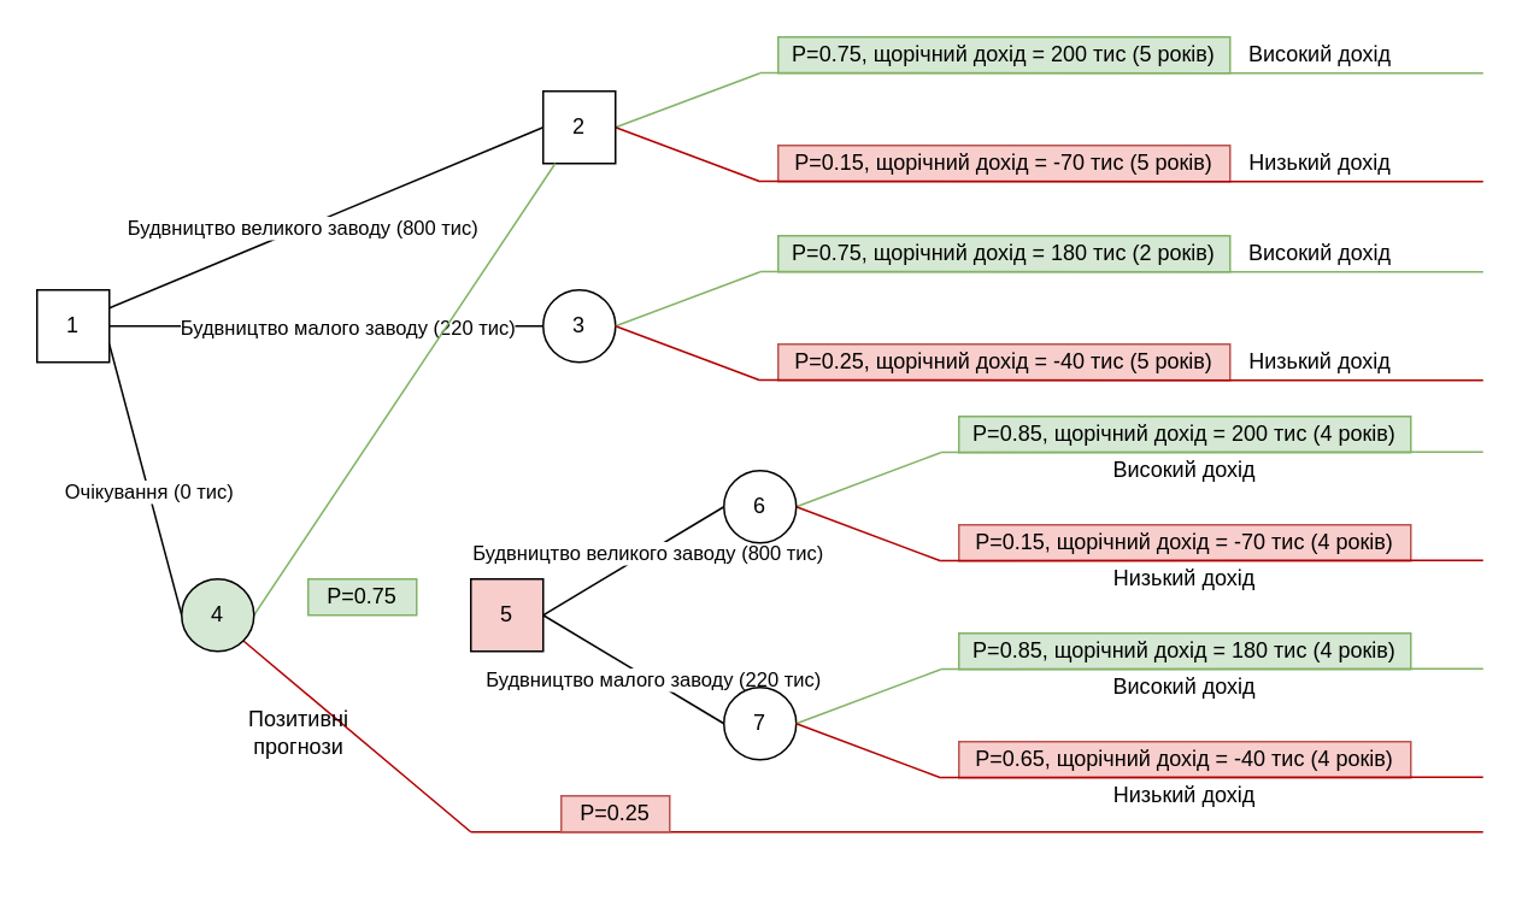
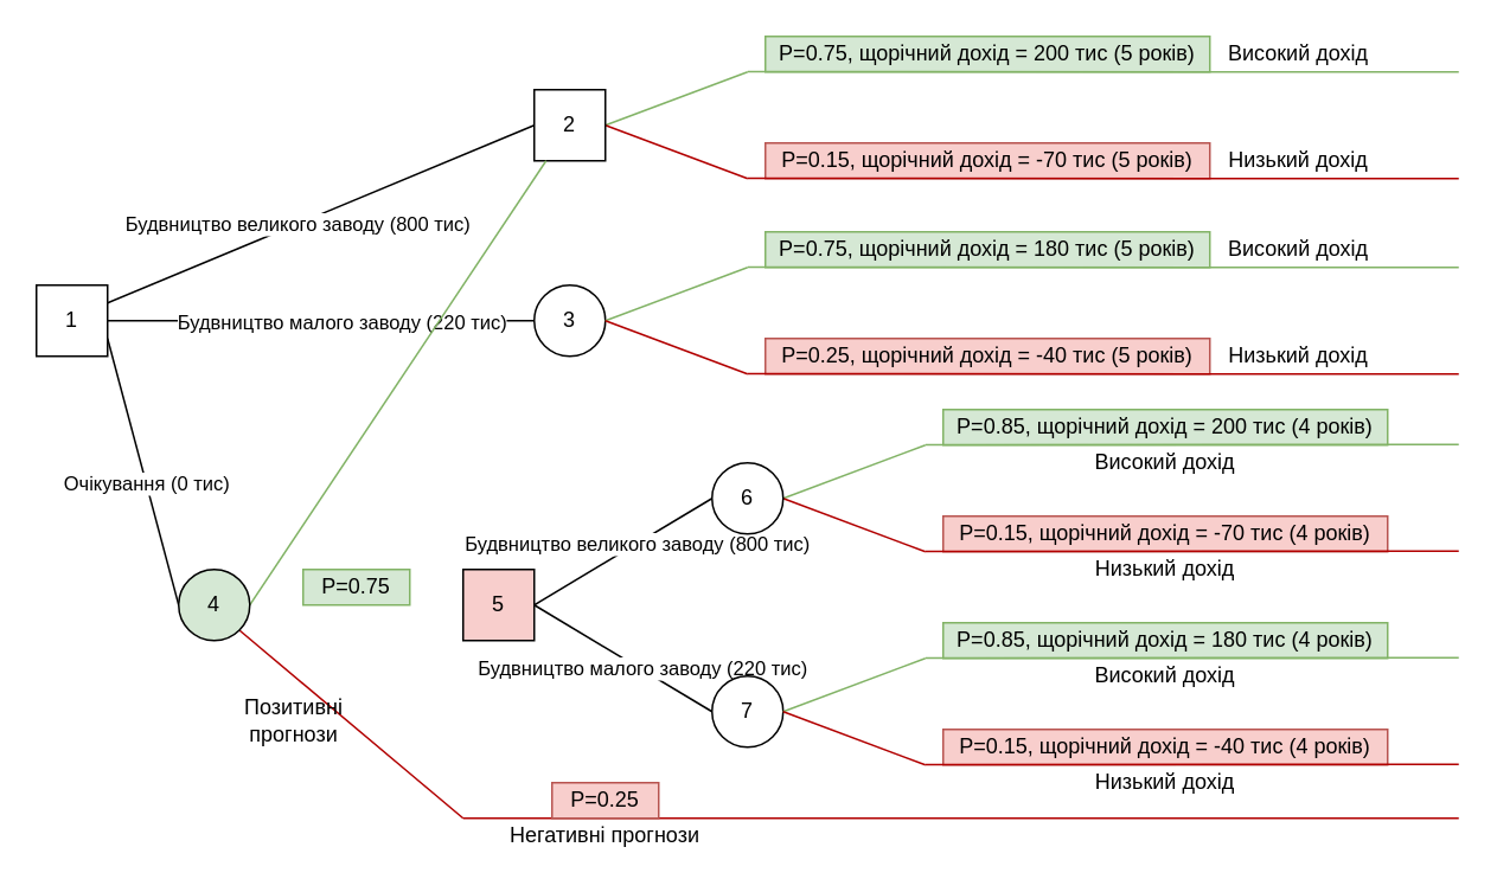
  <mxCell id="0" />
  <mxCell id="1" parent="0" />
  <mxCell id="2" style="edgeStyle=orthogonalEdgeStyle;rounded=0;orthogonalLoop=1;jettySize=auto;html=1;exitX=1;exitY=0.5;exitDx=0;exitDy=0;entryX=0;entryY=0.5;entryDx=0;entryDy=0;endArrow=none;endFill=0;" edge="1" parent="1" source="8" target="12"><mxGeometry relative="1" as="geometry" /></mxCell>
  <mxCell id="3" value="Будвництво малого заводу (220 тис)" style="edgeLabel;html=1;align=center;verticalAlign=middle;resizable=0;points=[];" vertex="1" connectable="0" parent="2"><mxGeometry x="0.093" relative="1" as="geometry"><mxPoint as="offset" /></mxGeometry></mxCell>
  <mxCell id="4" style="rounded=0;orthogonalLoop=1;jettySize=auto;html=1;exitX=1;exitY=0.25;exitDx=0;exitDy=0;entryX=0;entryY=0.5;entryDx=0;entryDy=0;endArrow=none;endFill=0;" edge="1" parent="1" source="8" target="11"><mxGeometry relative="1" as="geometry" /></mxCell>
  <mxCell id="5" value="Будвництво великого заводу (800 тис)" style="edgeLabel;html=1;align=center;verticalAlign=middle;resizable=0;points=[];" vertex="1" connectable="0" parent="4"><mxGeometry x="-0.115" relative="1" as="geometry"><mxPoint as="offset" /></mxGeometry></mxCell>
  <mxCell id="6" style="edgeStyle=none;rounded=0;orthogonalLoop=1;jettySize=auto;html=1;exitX=1;exitY=0.75;exitDx=0;exitDy=0;entryX=0;entryY=0.5;entryDx=0;entryDy=0;endArrow=none;endFill=0;" edge="1" parent="1" source="8" target="15"><mxGeometry relative="1" as="geometry" /></mxCell>
  <mxCell id="7" value="Очікування (0 тис)" style="edgeLabel;html=1;align=center;verticalAlign=middle;resizable=0;points=[];" vertex="1" connectable="0" parent="6"><mxGeometry x="0.08" relative="1" as="geometry"><mxPoint as="offset" /></mxGeometry></mxCell>
  <mxCell id="8" value="1" style="whiteSpace=wrap;html=1;aspect=fixed;" vertex="1" parent="1"><mxGeometry y="160" width="40" height="40" as="geometry" x="20" /></mxCell>
  <mxCell id="9" style="edgeStyle=none;rounded=0;orthogonalLoop=1;jettySize=auto;html=1;exitX=1;exitY=0.5;exitDx=0;exitDy=0;endArrow=none;endFill=0;fillColor=#d5e8d4;strokeColor=#82b366;" edge="1" parent="1" source="11"><mxGeometry relative="1" as="geometry"><mxPoint x="420" y="40" as="targetPoint" /></mxGeometry></mxCell>
  <mxCell id="10" style="edgeStyle=none;rounded=0;orthogonalLoop=1;jettySize=auto;html=1;exitX=1;exitY=0.5;exitDx=0;exitDy=0;endArrow=none;endFill=0;fillColor=#e51400;strokeColor=#B20000;" edge="1" parent="1" source="11"><mxGeometry relative="1" as="geometry"><mxPoint x="420" y="100" as="targetPoint" /></mxGeometry></mxCell>
  <mxCell id="11" value="2" style="whiteSpace=wrap;html=1;aspect=fixed;rounded=0;" vertex="1" parent="1"><mxGeometry x="300" y="50" width="40" height="40" as="geometry" /></mxCell>
  <mxCell id="12" value="3" style="ellipse;whiteSpace=wrap;html=1;aspect=fixed;" vertex="1" parent="1"><mxGeometry x="300" y="160" width="40" height="40" as="geometry" /></mxCell>
  <mxCell id="13" style="edgeStyle=none;rounded=0;orthogonalLoop=1;jettySize=auto;html=1;exitX=1;exitY=0.5;exitDx=0;exitDy=0;endArrow=none;endFill=0;fillColor=#d5e8d4;strokeColor=#82b366;" edge="1" parent="1" source="15" target="11"><mxGeometry relative="1" as="geometry" /></mxCell>
  <mxCell id="14" style="edgeStyle=none;rounded=0;orthogonalLoop=1;jettySize=auto;html=1;exitX=1;exitY=1;exitDx=0;exitDy=0;endArrow=none;endFill=0;fillColor=#e51400;strokeColor=#B20000;" edge="1" parent="1" source="15"><mxGeometry relative="1" as="geometry"><mxPoint x="260" y="460" as="targetPoint" /></mxGeometry></mxCell>
  <mxCell id="15" value="4" style="ellipse;whiteSpace=wrap;html=1;aspect=fixed;fillColor=#d5e8d4;" vertex="1" parent="1"><mxGeometry x="100" y="320" width="40" height="40" as="geometry" /></mxCell>
  <mxCell id="16" style="edgeStyle=none;rounded=0;orthogonalLoop=1;jettySize=auto;html=1;exitX=1;exitY=0.5;exitDx=0;exitDy=0;entryX=0;entryY=0.5;entryDx=0;entryDy=0;endArrow=none;endFill=0;" edge="1" parent="1" source="20" target="39"><mxGeometry relative="1" as="geometry" /></mxCell>
  <mxCell id="17" value="Будвництво великого заводу (800 тис)" style="edgeLabel;html=1;align=center;verticalAlign=middle;resizable=0;points=[];" vertex="1" connectable="0" parent="16"><mxGeometry x="0.148" relative="1" as="geometry"><mxPoint as="offset" /></mxGeometry></mxCell>
  <mxCell id="18" style="edgeStyle=none;rounded=0;orthogonalLoop=1;jettySize=auto;html=1;exitX=1;exitY=0.5;exitDx=0;exitDy=0;entryX=0;entryY=0.5;entryDx=0;entryDy=0;endArrow=none;endFill=0;" edge="1" parent="1" source="20" target="40"><mxGeometry relative="1" as="geometry" /></mxCell>
  <mxCell id="19" value="Будвництво малого заводу (220 тис)" style="edgeLabel;html=1;align=center;verticalAlign=middle;resizable=0;points=[];" vertex="1" connectable="0" parent="18"><mxGeometry x="0.204" y="1" relative="1" as="geometry"><mxPoint as="offset" /></mxGeometry></mxCell>
  <mxCell id="20" value="5" style="whiteSpace=wrap;html=1;aspect=fixed;fillColor=#f8cecc;" vertex="1" parent="1"><mxGeometry x="260" y="320" width="40" height="40" as="geometry" /></mxCell>
  <mxCell id="21" value="P=0.75, щорічний дохід = 200 тис (5 років)" style="text;html=1;strokeColor=#82b366;fillColor=#d5e8d4;align=center;verticalAlign=middle;whiteSpace=wrap;rounded=0;" vertex="1" parent="1"><mxGeometry x="430" y="20" width="250" height="20" as="geometry" /></mxCell>
  <mxCell id="22" value="P=0.15, щорічний дохід = -70 тис (5 років)" style="text;html=1;strokeColor=#b85450;fillColor=#f8cecc;align=center;verticalAlign=middle;whiteSpace=wrap;rounded=0;" vertex="1" parent="1"><mxGeometry x="430" y="80" width="250" height="20" as="geometry" /></mxCell>
  <mxCell id="23" value="" style="endArrow=none;html=1;fillColor=#e51400;strokeColor=#B20000;" edge="1" parent="1"><mxGeometry width="50" height="50" relative="1" as="geometry"><mxPoint x="420" y="99.84" as="sourcePoint" /><mxPoint x="820" y="100" as="targetPoint" /></mxGeometry></mxCell>
  <mxCell id="24" value="" style="endArrow=none;html=1;fillColor=#d5e8d4;strokeColor=#82b366;" edge="1" parent="1"><mxGeometry width="50" height="50" relative="1" as="geometry"><mxPoint x="420" y="39.84" as="sourcePoint" /><mxPoint x="820" y="40" as="targetPoint" /></mxGeometry></mxCell>
  <mxCell id="25" value="Високий дохід" style="text;html=1;strokeColor=none;fillColor=none;align=center;verticalAlign=middle;whiteSpace=wrap;rounded=0;" vertex="1" parent="1"><mxGeometry x="680" y="20" width="100" height="20" as="geometry" /></mxCell>
  <mxCell id="26" value="Низький дохід" style="text;html=1;strokeColor=none;fillColor=none;align=center;verticalAlign=middle;whiteSpace=wrap;rounded=0;" vertex="1" parent="1"><mxGeometry x="680" y="80" width="100" height="20" as="geometry" /></mxCell>
  <mxCell id="27" style="edgeStyle=none;rounded=0;orthogonalLoop=1;jettySize=auto;html=1;exitX=1;exitY=0.5;exitDx=0;exitDy=0;endArrow=none;endFill=0;fillColor=#d5e8d4;strokeColor=#82b366;" edge="1" parent="1"><mxGeometry relative="1" as="geometry"><mxPoint x="420" y="150" as="targetPoint" /><mxPoint x="340" y="180" as="sourcePoint" /></mxGeometry></mxCell>
  <mxCell id="28" style="edgeStyle=none;rounded=0;orthogonalLoop=1;jettySize=auto;html=1;exitX=1;exitY=0.5;exitDx=0;exitDy=0;endArrow=none;endFill=0;fillColor=#e51400;strokeColor=#B20000;" edge="1" parent="1"><mxGeometry relative="1" as="geometry"><mxPoint x="420" y="210" as="targetPoint" /><mxPoint x="340" y="180" as="sourcePoint" /></mxGeometry></mxCell>
- <mxCell id="29" value="P=0.75, щорічний дохід = 180 тис (2 років)" style="text;html=1;strokeColor=#82b366;fillColor=#d5e8d4;align=center;verticalAlign=middle;whiteSpace=wrap;rounded=0;" vertex="1" parent="1"><mxGeometry x="430" y="130" width="250" height="20" as="geometry" /></mxCell>
+ <mxCell id="29" value="P=0.75, щорічний дохід = 180 тис (5 років)" style="text;html=1;strokeColor=#82b366;fillColor=#d5e8d4;align=center;verticalAlign=middle;whiteSpace=wrap;rounded=0;" vertex="1" parent="1"><mxGeometry x="430" y="130" width="250" height="20" as="geometry" /></mxCell>
  <mxCell id="30" value="P=0.25, щорічний дохід = -40 тис (5 років)" style="text;html=1;strokeColor=#b85450;fillColor=#f8cecc;align=center;verticalAlign=middle;whiteSpace=wrap;rounded=0;" vertex="1" parent="1"><mxGeometry x="430" y="190" width="250" height="20" as="geometry" /></mxCell>
  <mxCell id="31" value="" style="endArrow=none;html=1;fillColor=#e51400;strokeColor=#B20000;" edge="1" parent="1"><mxGeometry width="50" height="50" relative="1" as="geometry"><mxPoint x="420" y="209.84" as="sourcePoint" /><mxPoint x="820" y="210" as="targetPoint" /></mxGeometry></mxCell>
  <mxCell id="32" value="" style="endArrow=none;html=1;fillColor=#d5e8d4;strokeColor=#82b366;" edge="1" parent="1"><mxGeometry width="50" height="50" relative="1" as="geometry"><mxPoint x="420" y="149.84" as="sourcePoint" /><mxPoint x="820" y="150" as="targetPoint" /></mxGeometry></mxCell>
  <mxCell id="33" value="Високий дохід" style="text;html=1;strokeColor=none;fillColor=none;align=center;verticalAlign=middle;whiteSpace=wrap;rounded=0;" vertex="1" parent="1"><mxGeometry x="680" y="130" width="100" height="20" as="geometry" /></mxCell>
  <mxCell id="34" value="Низький дохід" style="text;html=1;strokeColor=none;fillColor=none;align=center;verticalAlign=middle;whiteSpace=wrap;rounded=0;" vertex="1" parent="1"><mxGeometry x="680" y="190" width="100" height="20" as="geometry" /></mxCell>
  <mxCell id="35" value="P=0.75" style="text;html=1;strokeColor=#82b366;fillColor=#d5e8d4;align=center;verticalAlign=middle;whiteSpace=wrap;rounded=0;" vertex="1" parent="1"><mxGeometry x="170" y="320" width="60" height="20" as="geometry" /></mxCell>
  <mxCell id="36" value="&lt;span style=&quot;font-family: &amp;#34;helvetica&amp;#34;&quot;&gt;Позитивні прогнози&lt;/span&gt;" style="text;html=1;strokeColor=none;fillColor=none;align=center;verticalAlign=middle;whiteSpace=wrap;rounded=0;" vertex="1" parent="1"><mxGeometry x="115" y="390" width="100" height="30" as="geometry" /></mxCell>
  <mxCell id="37" style="edgeStyle=none;rounded=0;orthogonalLoop=1;jettySize=auto;html=1;exitX=1;exitY=0.5;exitDx=0;exitDy=0;endArrow=none;endFill=0;fillColor=#d5e8d4;strokeColor=#82b366;" edge="1" parent="1" source="39"><mxGeometry relative="1" as="geometry"><mxPoint x="520" y="250" as="targetPoint" /></mxGeometry></mxCell>
  <mxCell id="38" style="edgeStyle=none;rounded=0;orthogonalLoop=1;jettySize=auto;html=1;exitX=1;exitY=0.5;exitDx=0;exitDy=0;endArrow=none;endFill=0;fillColor=#e51400;strokeColor=#B20000;" edge="1" parent="1" source="39"><mxGeometry relative="1" as="geometry"><mxPoint x="520" y="310" as="targetPoint" /></mxGeometry></mxCell>
  <mxCell id="39" value="6" style="ellipse;whiteSpace=wrap;html=1;aspect=fixed;" vertex="1" parent="1"><mxGeometry x="400" y="260" width="40" height="40" as="geometry" /></mxCell>
  <mxCell id="40" value="7" style="ellipse;whiteSpace=wrap;html=1;aspect=fixed;" vertex="1" parent="1"><mxGeometry x="400" y="380" width="40" height="40" as="geometry" /></mxCell>
  <mxCell id="41" value="P=0.85, щорічний дохід = 200 тис (4 років)" style="text;html=1;strokeColor=#82b366;fillColor=#d5e8d4;align=center;verticalAlign=middle;whiteSpace=wrap;rounded=0;" vertex="1" parent="1"><mxGeometry x="530" y="230" width="250" height="20" as="geometry" /></mxCell>
  <mxCell id="42" value="P=0.15, щорічний дохід = -70 тис (4 років)" style="text;html=1;strokeColor=#b85450;fillColor=#f8cecc;align=center;verticalAlign=middle;whiteSpace=wrap;rounded=0;" vertex="1" parent="1"><mxGeometry x="530" y="290" width="250" height="20" as="geometry" /></mxCell>
  <mxCell id="43" value="" style="endArrow=none;html=1;fillColor=#e51400;strokeColor=#B20000;" edge="1" parent="1"><mxGeometry width="50" height="50" relative="1" as="geometry"><mxPoint x="520" y="309.84" as="sourcePoint" /><mxPoint x="820" y="309.63" as="targetPoint" /></mxGeometry></mxCell>
  <mxCell id="44" value="" style="endArrow=none;html=1;fillColor=#d5e8d4;strokeColor=#82b366;" edge="1" parent="1"><mxGeometry width="50" height="50" relative="1" as="geometry"><mxPoint x="520" y="249.84" as="sourcePoint" /><mxPoint x="820" y="249.63" as="targetPoint" /></mxGeometry></mxCell>
  <mxCell id="45" value="Високий дохід" style="text;html=1;strokeColor=none;fillColor=none;align=center;verticalAlign=middle;whiteSpace=wrap;rounded=0;" vertex="1" parent="1"><mxGeometry x="605" y="250" width="100" height="20" as="geometry" /></mxCell>
  <mxCell id="46" value="Низький дохід" style="text;html=1;strokeColor=none;fillColor=none;align=center;verticalAlign=middle;whiteSpace=wrap;rounded=0;" vertex="1" parent="1"><mxGeometry x="605" y="310" width="100" height="20" as="geometry" /></mxCell>
  <mxCell id="47" style="edgeStyle=none;rounded=0;orthogonalLoop=1;jettySize=auto;html=1;exitX=1;exitY=0.5;exitDx=0;exitDy=0;endArrow=none;endFill=0;fillColor=#d5e8d4;strokeColor=#82b366;" edge="1" parent="1"><mxGeometry relative="1" as="geometry"><mxPoint x="520" y="370" as="targetPoint" /><mxPoint x="440" y="400" as="sourcePoint" /></mxGeometry></mxCell>
  <mxCell id="48" style="edgeStyle=none;rounded=0;orthogonalLoop=1;jettySize=auto;html=1;exitX=1;exitY=0.5;exitDx=0;exitDy=0;endArrow=none;endFill=0;fillColor=#e51400;strokeColor=#B20000;" edge="1" parent="1"><mxGeometry relative="1" as="geometry"><mxPoint x="520" y="430" as="targetPoint" /><mxPoint x="440" y="400" as="sourcePoint" /></mxGeometry></mxCell>
  <mxCell id="49" value="P=0.85, щорічний дохід = 180 тис (4 років)" style="text;html=1;strokeColor=#82b366;fillColor=#d5e8d4;align=center;verticalAlign=middle;whiteSpace=wrap;rounded=0;" vertex="1" parent="1"><mxGeometry x="530" y="350" width="250" height="20" as="geometry" /></mxCell>
- <mxCell id="50" value="P=0.65, щорічний дохід = -40 тис (4 років)" style="text;html=1;strokeColor=#b85450;fillColor=#f8cecc;align=center;verticalAlign=middle;whiteSpace=wrap;rounded=0;" vertex="1" parent="1"><mxGeometry x="530" y="410" width="250" height="20" as="geometry" /></mxCell>
+ <mxCell id="50" value="P=0.15, щорічний дохід = -40 тис (4 років)" style="text;html=1;strokeColor=#b85450;fillColor=#f8cecc;align=center;verticalAlign=middle;whiteSpace=wrap;rounded=0;" vertex="1" parent="1"><mxGeometry x="530" y="410" width="250" height="20" as="geometry" /></mxCell>
  <mxCell id="51" value="" style="endArrow=none;html=1;fillColor=#e51400;strokeColor=#B20000;" edge="1" parent="1"><mxGeometry width="50" height="50" relative="1" as="geometry"><mxPoint x="520" y="429.84" as="sourcePoint" /><mxPoint x="820" y="429.63" as="targetPoint" /></mxGeometry></mxCell>
  <mxCell id="52" value="" style="endArrow=none;html=1;fillColor=#d5e8d4;strokeColor=#82b366;" edge="1" parent="1"><mxGeometry width="50" height="50" relative="1" as="geometry"><mxPoint x="520" y="369.84" as="sourcePoint" /><mxPoint x="820" y="369.63" as="targetPoint" /></mxGeometry></mxCell>
  <mxCell id="53" value="Високий дохід" style="text;html=1;strokeColor=none;fillColor=none;align=center;verticalAlign=middle;whiteSpace=wrap;rounded=0;" vertex="1" parent="1"><mxGeometry x="605" y="370" width="100" height="20" as="geometry" /></mxCell>
  <mxCell id="54" value="Низький дохід" style="text;html=1;strokeColor=none;fillColor=none;align=center;verticalAlign=middle;whiteSpace=wrap;rounded=0;" vertex="1" parent="1"><mxGeometry x="605" y="430" width="100" height="20" as="geometry" /></mxCell>
  <mxCell id="55" value="" style="endArrow=none;html=1;fillColor=#e51400;strokeColor=#B20000;" edge="1" parent="1"><mxGeometry width="50" height="50" relative="1" as="geometry"><mxPoint x="260" y="460" as="sourcePoint" /><mxPoint x="820" y="460" as="targetPoint" /></mxGeometry></mxCell>
+ <mxCell id="56" value="&lt;span style=&quot;font-family: &amp;#34;helvetica&amp;#34;&quot;&gt;Негативні прогнози&lt;/span&gt;" style="text;html=1;strokeColor=none;fillColor=none;align=center;verticalAlign=middle;whiteSpace=wrap;rounded=0;" vertex="1" parent="1"><mxGeometry x="275" y="460" width="130" height="20" as="geometry" /></mxCell>
  <mxCell id="57" value="P=0.25" style="text;html=1;strokeColor=#b85450;fillColor=#f8cecc;align=center;verticalAlign=middle;whiteSpace=wrap;rounded=0;" vertex="1" parent="1"><mxGeometry x="310" y="440" width="60" height="20" as="geometry" /></mxCell>
